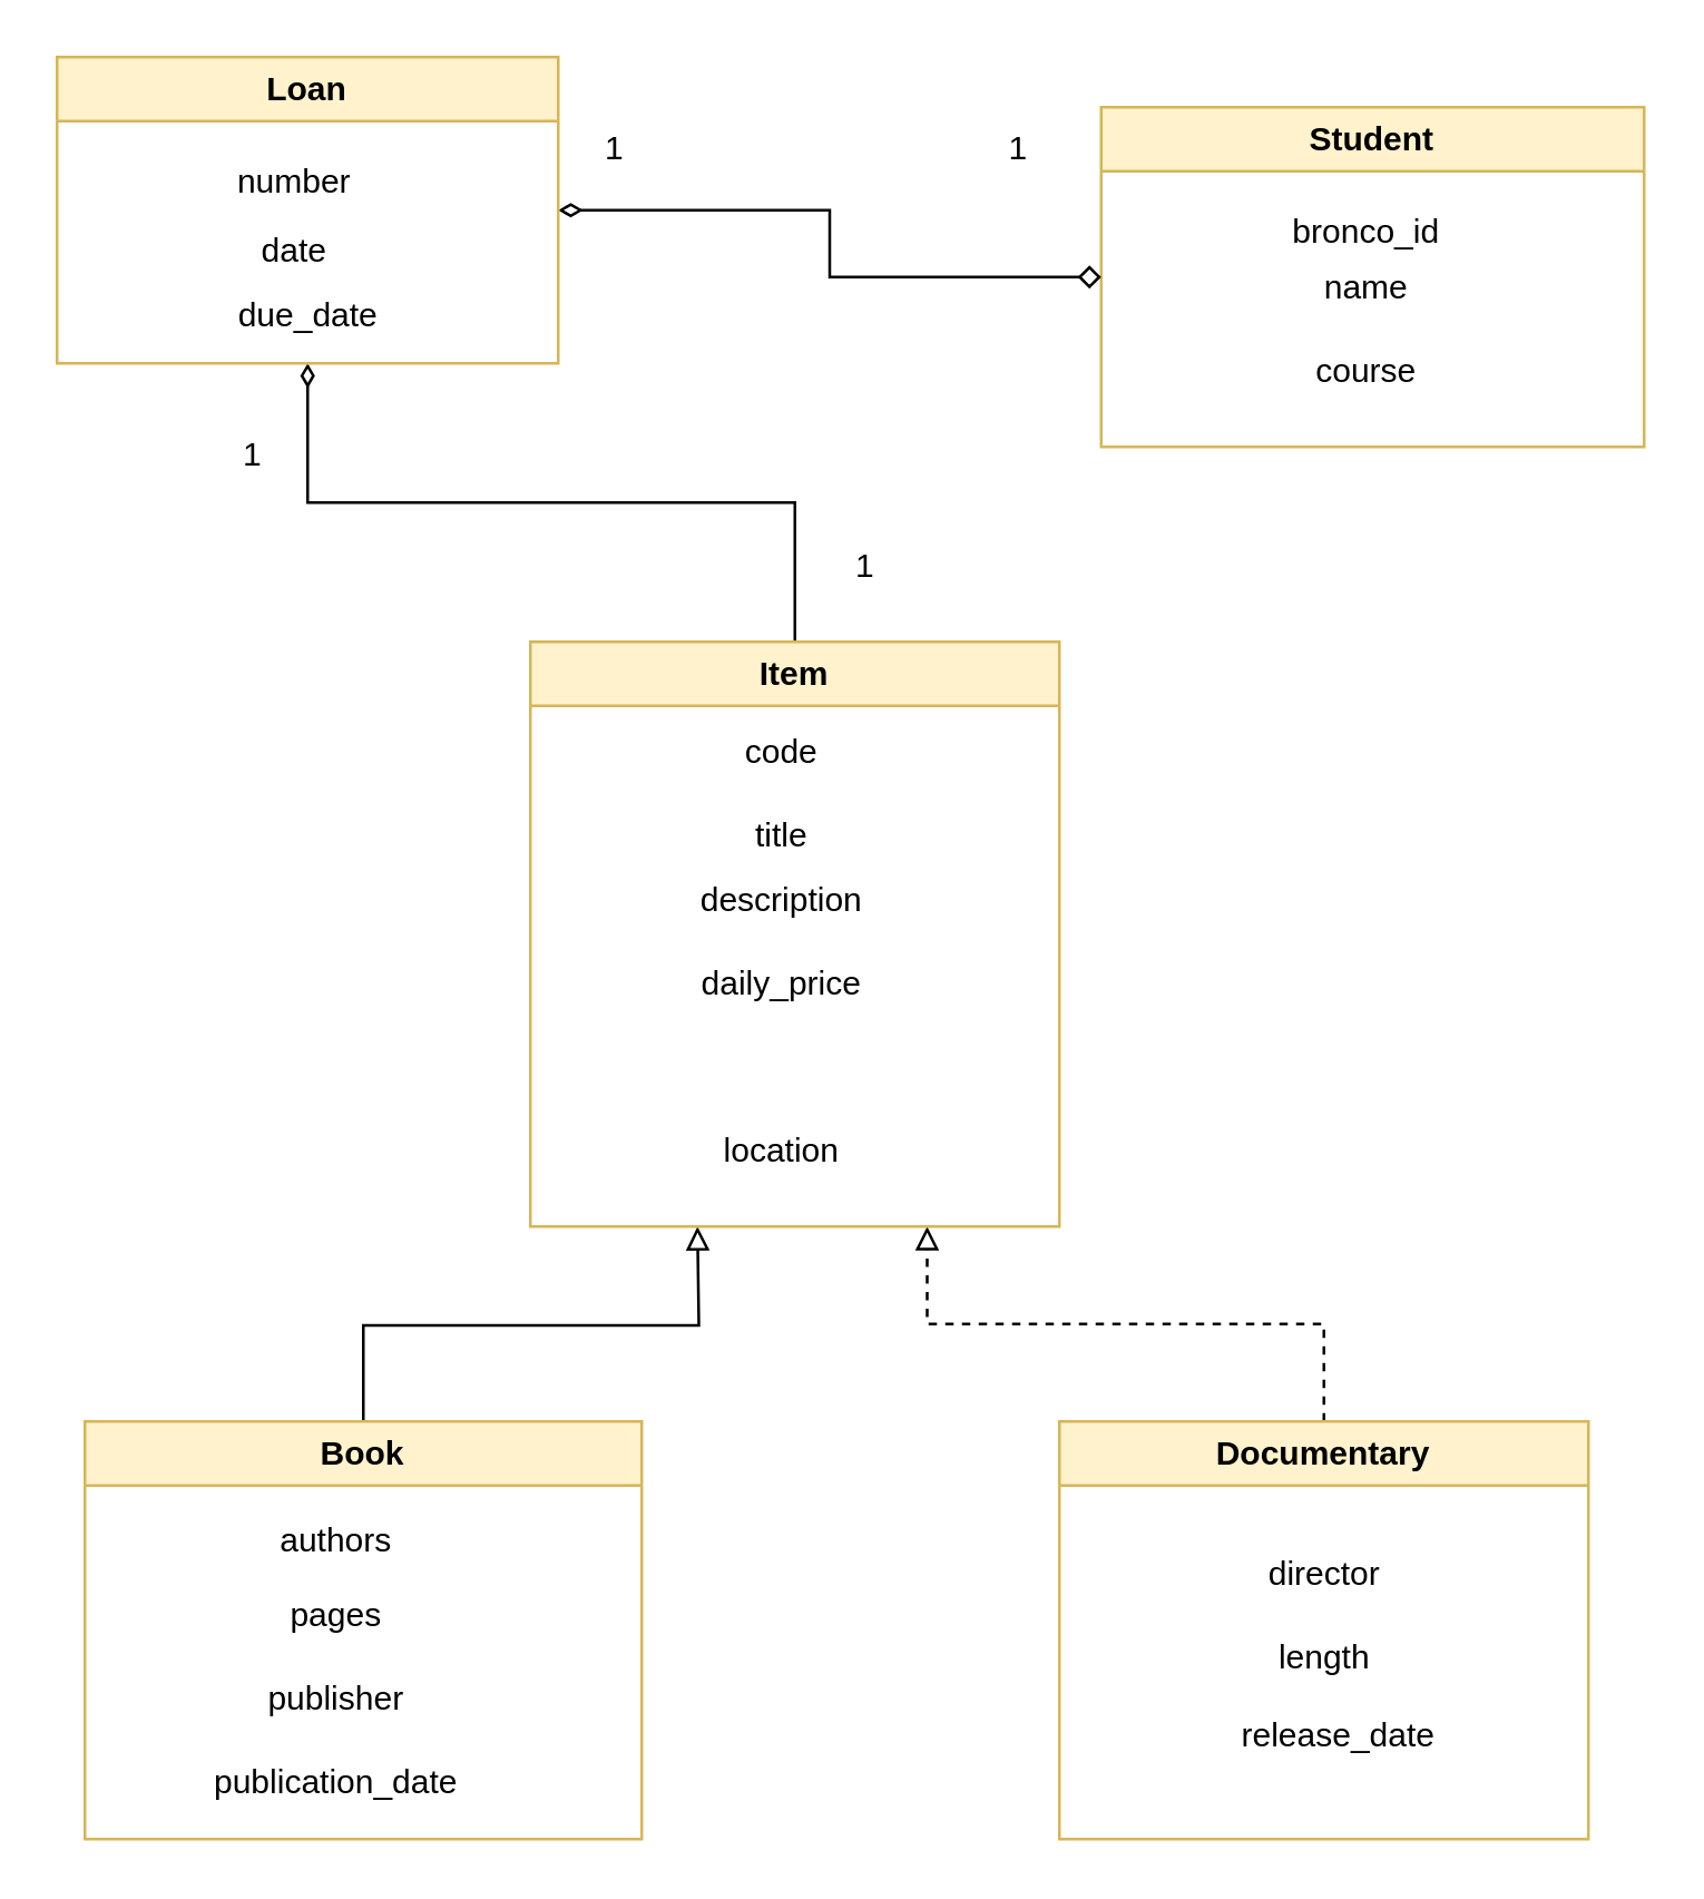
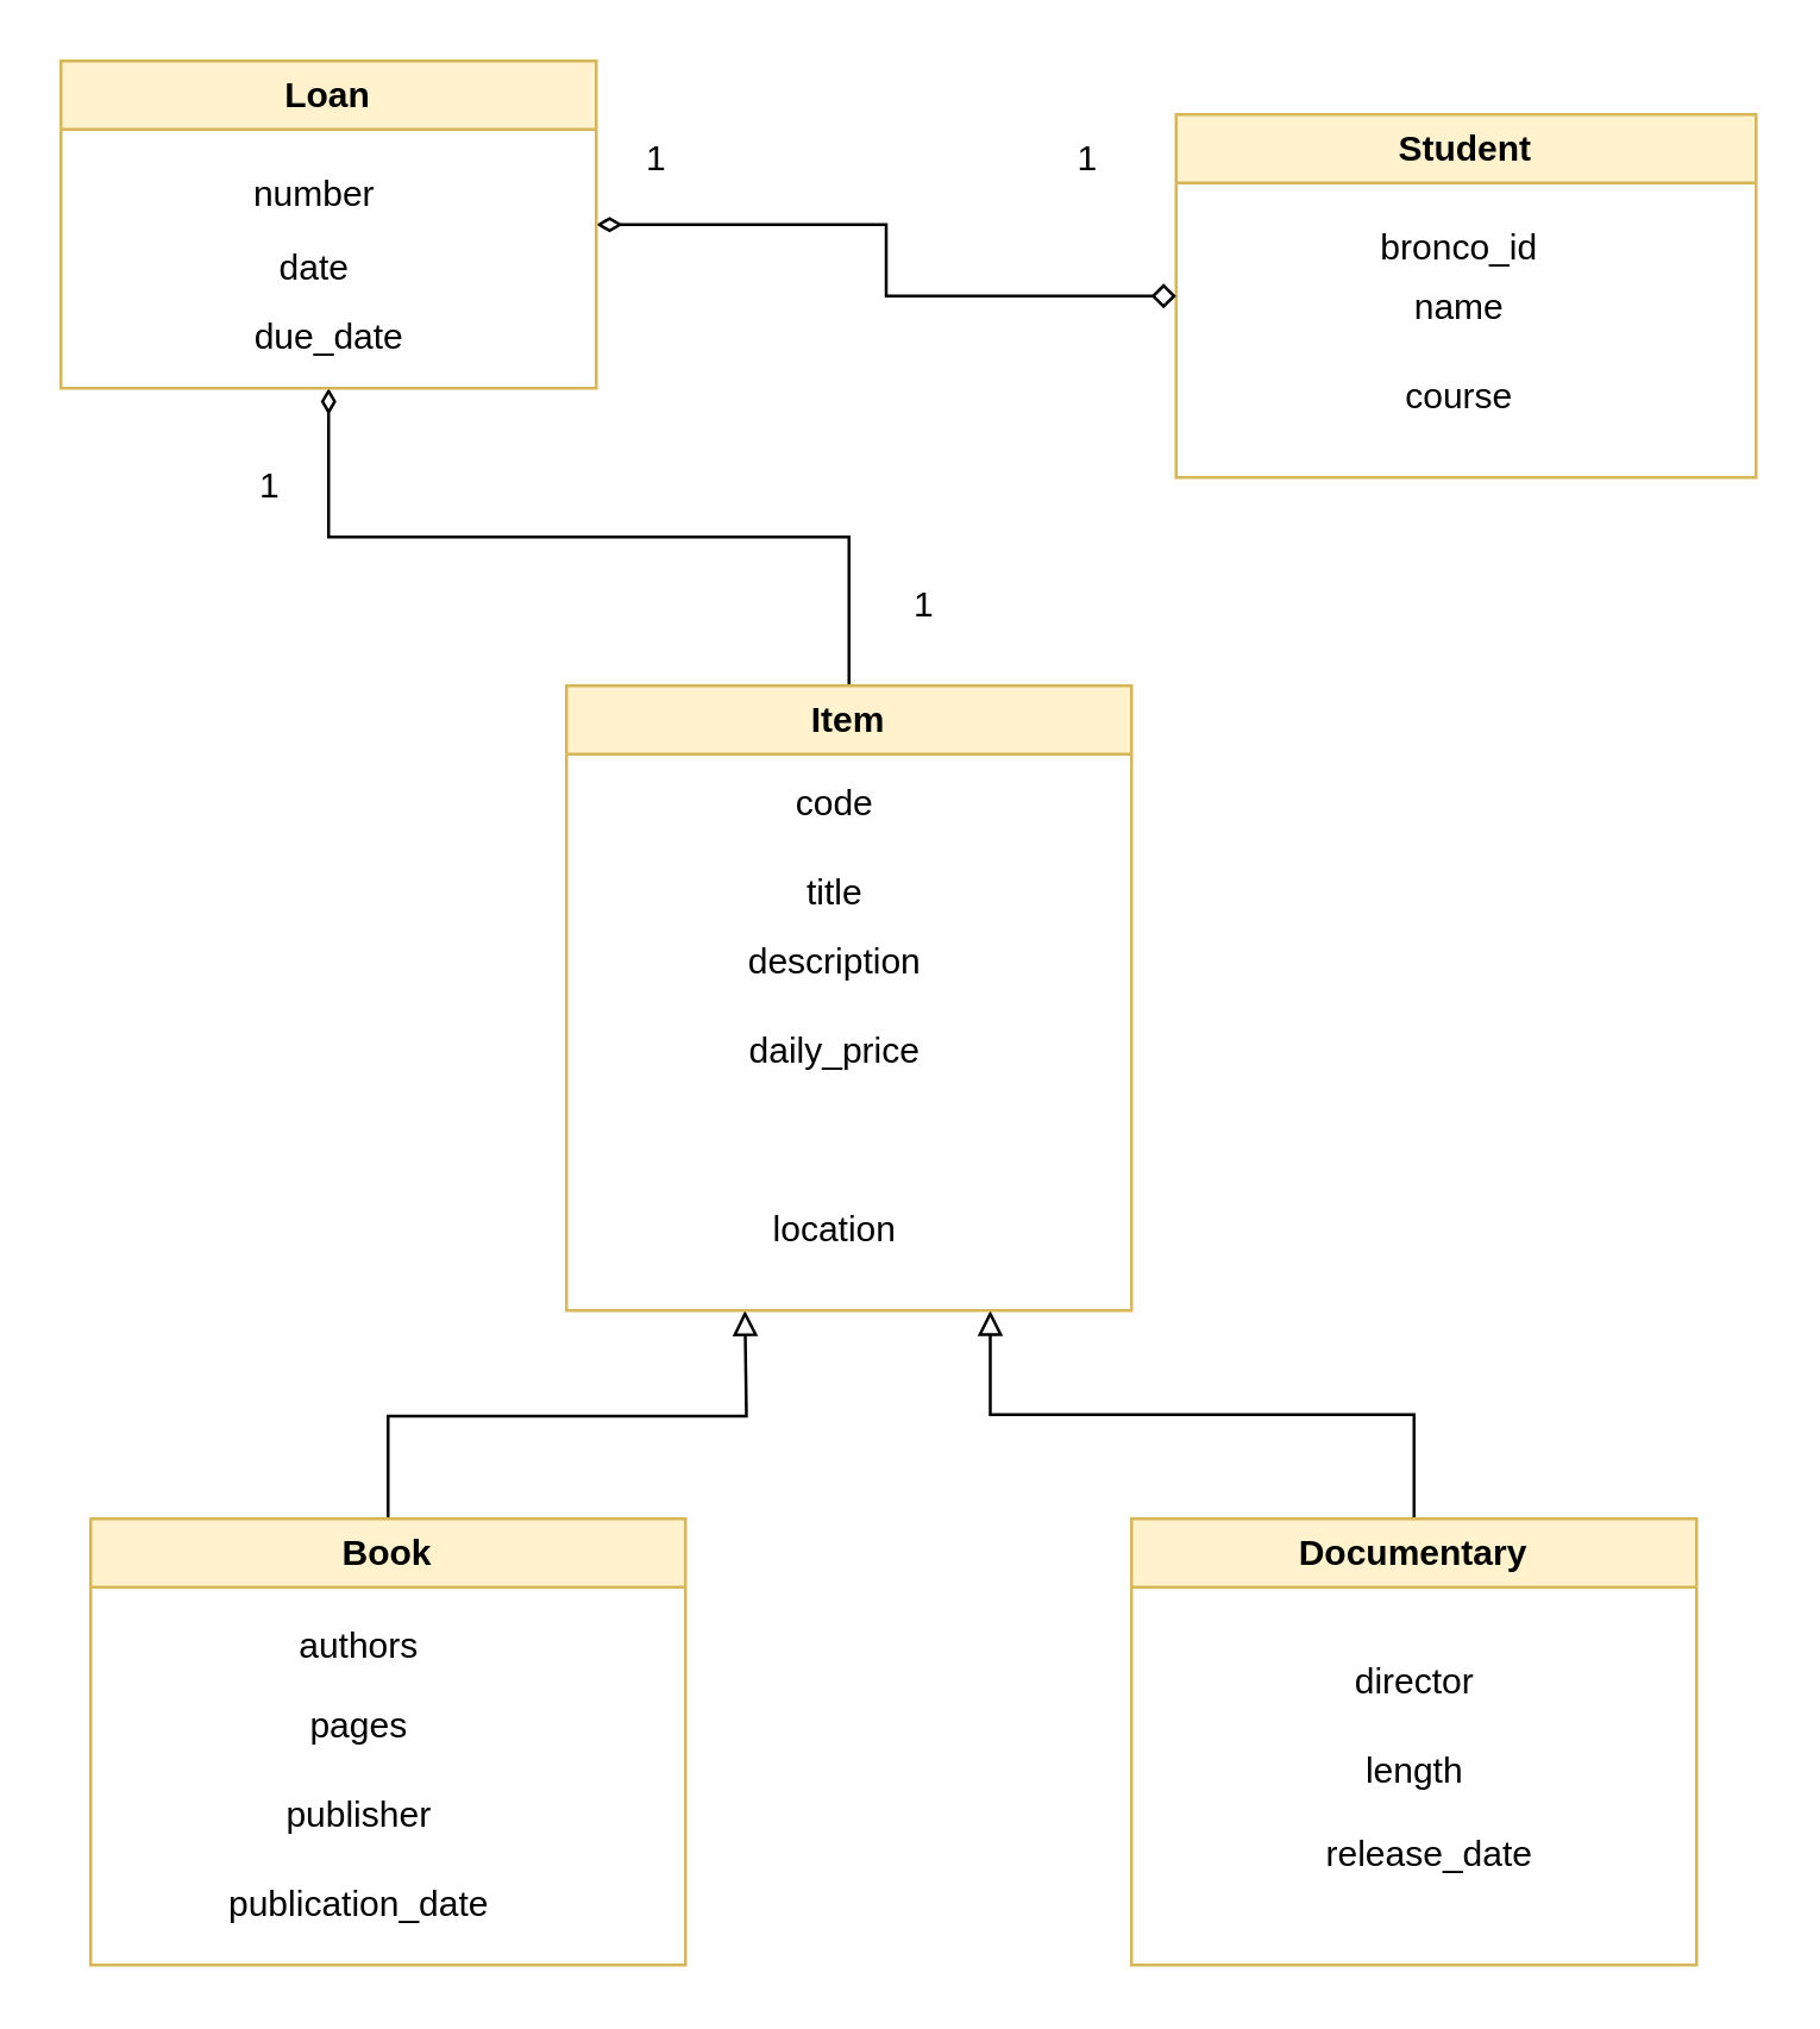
  <mxCell id="0" />
  <mxCell id="1" parent="0" />
  <mxCell id="2" value="Student" style="swimlane;whiteSpace=wrap;html=1;fillColor=#fff2cc;strokeColor=#d6b656;" parent="1" vertex="1"><mxGeometry x="395" y="38" width="195" height="122" as="geometry"><mxRectangle x="320" y="210" width="90" height="30" as="alternateBounds" /></mxGeometry></mxCell>
  <mxCell id="3" value="name" style="text;html=1;align=center;verticalAlign=middle;resizable=0;points=[];autosize=1;strokeColor=none;fillColor=none;" parent="2" vertex="1"><mxGeometry x="70" y="50" width="50" height="30" as="geometry" /></mxCell>
  <mxCell id="4" value="bronco_id" style="text;html=1;align=center;verticalAlign=middle;resizable=0;points=[];autosize=1;strokeColor=none;fillColor=none;" parent="2" vertex="1"><mxGeometry x="55" y="30" width="80" height="30" as="geometry" /></mxCell>
  <mxCell id="5" value="course" style="text;html=1;align=center;verticalAlign=middle;resizable=0;points=[];autosize=1;strokeColor=none;fillColor=none;" parent="2" vertex="1"><mxGeometry x="65" y="80" width="60" height="30" as="geometry" /></mxCell>
  <mxCell id="6" style="edgeStyle=orthogonalEdgeStyle;rounded=0;orthogonalLoop=1;jettySize=auto;html=1;exitX=0.5;exitY=0;exitDx=0;exitDy=0;endArrow=block;endFill=0;" parent="1" source="7" edge="1"><mxGeometry relative="1" as="geometry"><mxPoint x="250" y="440" as="targetPoint" /></mxGeometry></mxCell>
  <mxCell id="7" value="Book" style="swimlane;whiteSpace=wrap;html=1;fillColor=#fff2cc;strokeColor=#d6b656;" parent="1" vertex="1"><mxGeometry x="30" y="510" width="200" height="150" as="geometry"><mxRectangle x="320" y="210" width="90" height="30" as="alternateBounds" /></mxGeometry></mxCell>
  <mxCell id="8" value="pages" style="text;html=1;align=center;verticalAlign=middle;resizable=0;points=[];autosize=1;strokeColor=none;fillColor=none;" parent="7" vertex="1"><mxGeometry x="60" y="55" width="60" height="30" as="geometry" /></mxCell>
  <mxCell id="9" value="publisher" style="text;html=1;align=center;verticalAlign=middle;resizable=0;points=[];autosize=1;strokeColor=none;fillColor=none;" parent="7" vertex="1"><mxGeometry x="55" y="85" width="70" height="30" as="geometry" /></mxCell>
  <mxCell id="10" value="publication_date" style="text;html=1;align=center;verticalAlign=middle;resizable=0;points=[];autosize=1;strokeColor=none;fillColor=none;" parent="7" vertex="1"><mxGeometry x="35" y="115" width="110" height="30" as="geometry" /></mxCell>
- <mxCell id="11" style="edgeStyle=orthogonalEdgeStyle;rounded=0;orthogonalLoop=1;jettySize=auto;html=1;exitX=0.5;exitY=0;exitDx=0;exitDy=0;entryX=0.75;entryY=1;entryDx=0;entryDy=0;endArrow=block;endFill=0;dashed=1;" parent="1" source="12" target="21" edge="1"><mxGeometry relative="1" as="geometry" /></mxCell>
+ <mxCell id="11" style="edgeStyle=orthogonalEdgeStyle;rounded=0;orthogonalLoop=1;jettySize=auto;html=1;exitX=0.5;exitY=0;exitDx=0;exitDy=0;entryX=0.75;entryY=1;entryDx=0;entryDy=0;endArrow=block;endFill=0;" parent="1" source="12" target="21" edge="1"><mxGeometry relative="1" as="geometry" /></mxCell>
  <mxCell id="12" value="Documentary" style="swimlane;whiteSpace=wrap;html=1;fillColor=#fff2cc;strokeColor=#d6b656;" parent="1" vertex="1"><mxGeometry x="380" y="510" width="190" height="150" as="geometry"><mxRectangle x="320" y="210" width="90" height="30" as="alternateBounds" /></mxGeometry></mxCell>
  <mxCell id="13" value="director" style="text;html=1;align=center;verticalAlign=middle;resizable=0;points=[];autosize=1;strokeColor=none;fillColor=none;" parent="12" vertex="1"><mxGeometry x="65" y="40" width="60" height="30" as="geometry" /></mxCell>
  <mxCell id="14" value="length" style="text;html=1;align=center;verticalAlign=middle;resizable=0;points=[];autosize=1;strokeColor=none;fillColor=none;" parent="12" vertex="1"><mxGeometry x="65" y="70" width="60" height="30" as="geometry" /></mxCell>
  <mxCell id="15" style="edgeStyle=orthogonalEdgeStyle;rounded=0;orthogonalLoop=1;jettySize=auto;html=1;exitX=1;exitY=0.5;exitDx=0;exitDy=0;entryX=0;entryY=0.5;entryDx=0;entryDy=0;startArrow=diamondThin;startFill=0;endArrow=diamond;endFill=0;" parent="1" source="17" target="2" edge="1"><mxGeometry relative="1" as="geometry" /></mxCell>
  <mxCell id="16" style="edgeStyle=orthogonalEdgeStyle;rounded=0;orthogonalLoop=1;jettySize=auto;html=1;exitX=0.5;exitY=1;exitDx=0;exitDy=0;entryX=0.5;entryY=0;entryDx=0;entryDy=0;startArrow=diamondThin;startFill=0;endArrow=none;endFill=0;" parent="1" source="17" target="21" edge="1"><mxGeometry relative="1" as="geometry" /></mxCell>
  <mxCell id="17" value="Loan" style="swimlane;whiteSpace=wrap;html=1;fillColor=#fff2cc;strokeColor=#d6b656;" parent="1" vertex="1"><mxGeometry x="20" y="20" width="180" height="110" as="geometry"><mxRectangle x="320" y="210" width="90" height="30" as="alternateBounds" /></mxGeometry></mxCell>
  <mxCell id="18" value="number" style="text;html=1;align=center;verticalAlign=middle;resizable=0;points=[];autosize=1;strokeColor=none;fillColor=none;" parent="17" vertex="1"><mxGeometry x="55" y="30" width="60" height="30" as="geometry" /></mxCell>
  <mxCell id="19" value="date" style="text;html=1;align=center;verticalAlign=middle;resizable=0;points=[];autosize=1;strokeColor=none;fillColor=none;" parent="17" vertex="1"><mxGeometry x="60" y="55" width="50" height="30" as="geometry" /></mxCell>
  <mxCell id="20" value="due_date" style="text;html=1;align=center;verticalAlign=middle;resizable=0;points=[];autosize=1;strokeColor=none;fillColor=none;" parent="17" vertex="1"><mxGeometry x="55" y="78" width="70" height="30" as="geometry" /></mxCell>
  <mxCell id="21" value="Item" style="swimlane;whiteSpace=wrap;html=1;fillColor=#fff2cc;strokeColor=#d6b656;" parent="1" vertex="1"><mxGeometry x="190" y="230" width="190" height="210" as="geometry"><mxRectangle x="320" y="210" width="90" height="30" as="alternateBounds" /></mxGeometry></mxCell>
  <mxCell id="22" value="code" style="text;html=1;align=center;verticalAlign=middle;resizable=0;points=[];autosize=1;strokeColor=none;fillColor=none;" parent="21" vertex="1"><mxGeometry x="65" y="25" width="50" height="30" as="geometry" /></mxCell>
  <mxCell id="23" value="title" style="text;html=1;align=center;verticalAlign=middle;resizable=0;points=[];autosize=1;strokeColor=none;fillColor=none;" parent="21" vertex="1"><mxGeometry x="70" y="55" width="40" height="30" as="geometry" /></mxCell>
  <mxCell id="24" value="description" style="text;html=1;align=center;verticalAlign=middle;resizable=0;points=[];autosize=1;strokeColor=none;fillColor=none;" parent="21" vertex="1"><mxGeometry x="50" y="78" width="80" height="30" as="geometry" /></mxCell>
  <mxCell id="25" value="daily_price" style="text;html=1;align=center;verticalAlign=middle;resizable=0;points=[];autosize=1;strokeColor=none;fillColor=none;" parent="21" vertex="1"><mxGeometry x="50" y="108" width="80" height="30" as="geometry" /></mxCell>
  <mxCell id="26" value="location" style="text;html=1;align=center;verticalAlign=middle;resizable=0;points=[];autosize=1;strokeColor=none;fillColor=none;" parent="21" vertex="1"><mxGeometry x="60" y="168" width="60" height="30" as="geometry" /></mxCell>
  <mxCell id="27" value="authors" style="text;html=1;align=center;verticalAlign=middle;resizable=0;points=[];autosize=1;strokeColor=none;fillColor=none;" parent="1" vertex="1"><mxGeometry x="90" y="538" width="60" height="30" as="geometry" /></mxCell>
  <mxCell id="28" value="release_date" style="text;html=1;align=center;verticalAlign=middle;resizable=0;points=[];autosize=1;strokeColor=none;fillColor=none;" parent="1" vertex="1"><mxGeometry x="435" y="608" width="90" height="30" as="geometry" /></mxCell>
  <mxCell id="29" value="1" style="text;html=1;align=center;verticalAlign=middle;resizable=0;points=[];autosize=1;strokeColor=none;fillColor=none;" parent="1" vertex="1"><mxGeometry x="350" y="38" width="30" height="30" as="geometry" /></mxCell>
  <mxCell id="30" value="1" style="text;html=1;align=center;verticalAlign=middle;resizable=0;points=[];autosize=1;strokeColor=none;fillColor=none;" parent="1" vertex="1"><mxGeometry x="205" y="38" width="30" height="30" as="geometry" /></mxCell>
  <mxCell id="31" value="1" style="text;html=1;align=center;verticalAlign=middle;resizable=0;points=[];autosize=1;strokeColor=none;fillColor=none;" parent="1" vertex="1"><mxGeometry x="75" y="148" width="30" height="30" as="geometry" /></mxCell>
  <mxCell id="32" value="1" style="text;html=1;align=center;verticalAlign=middle;resizable=0;points=[];autosize=1;strokeColor=none;fillColor=none;" parent="1" vertex="1"><mxGeometry x="295" y="188" width="30" height="30" as="geometry" /></mxCell>
